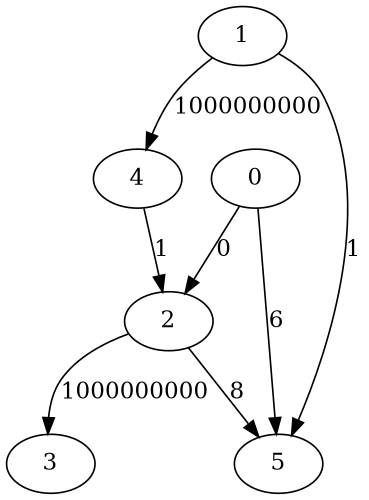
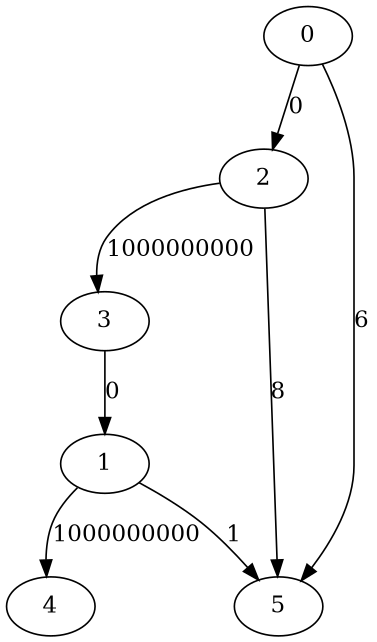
  digraph {
    0
    2
    5
    1
    4
    3
    0 -> 2 [label=0]
    0 -> 5 [label=6]
    2 -> 5 [label=8]
    2 -> 3 [label=1000000000]
    1 -> 5 [label=1]
    1 -> 4 [label=1000000000]
-   4 -> 2 [label=1]
+   3 -> 1 [label=0]
  }
